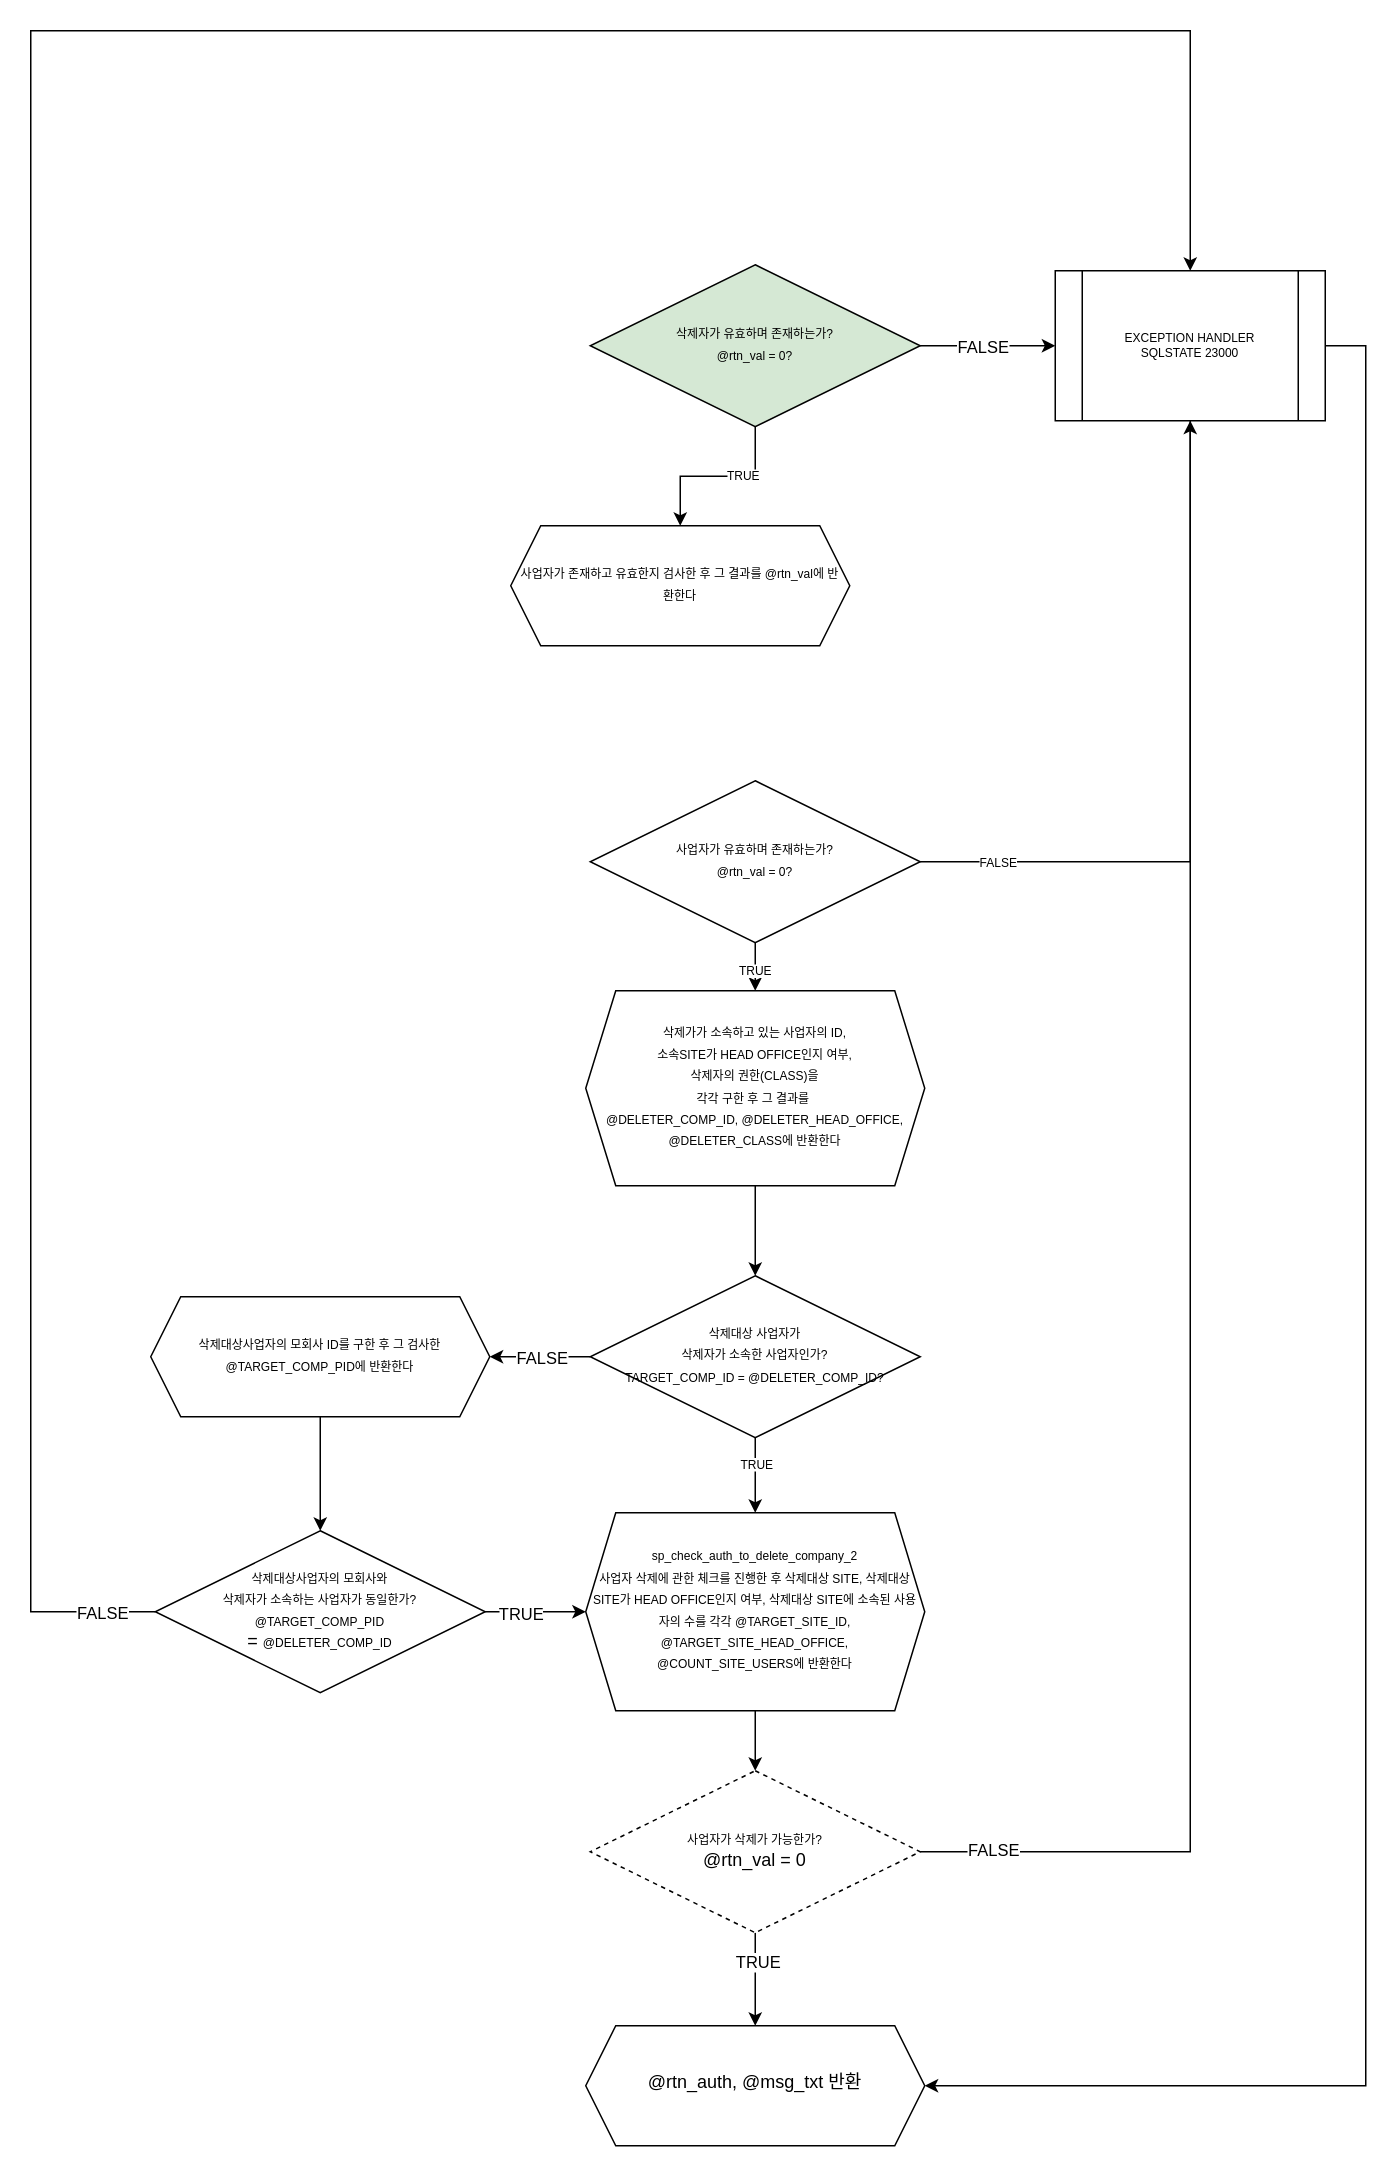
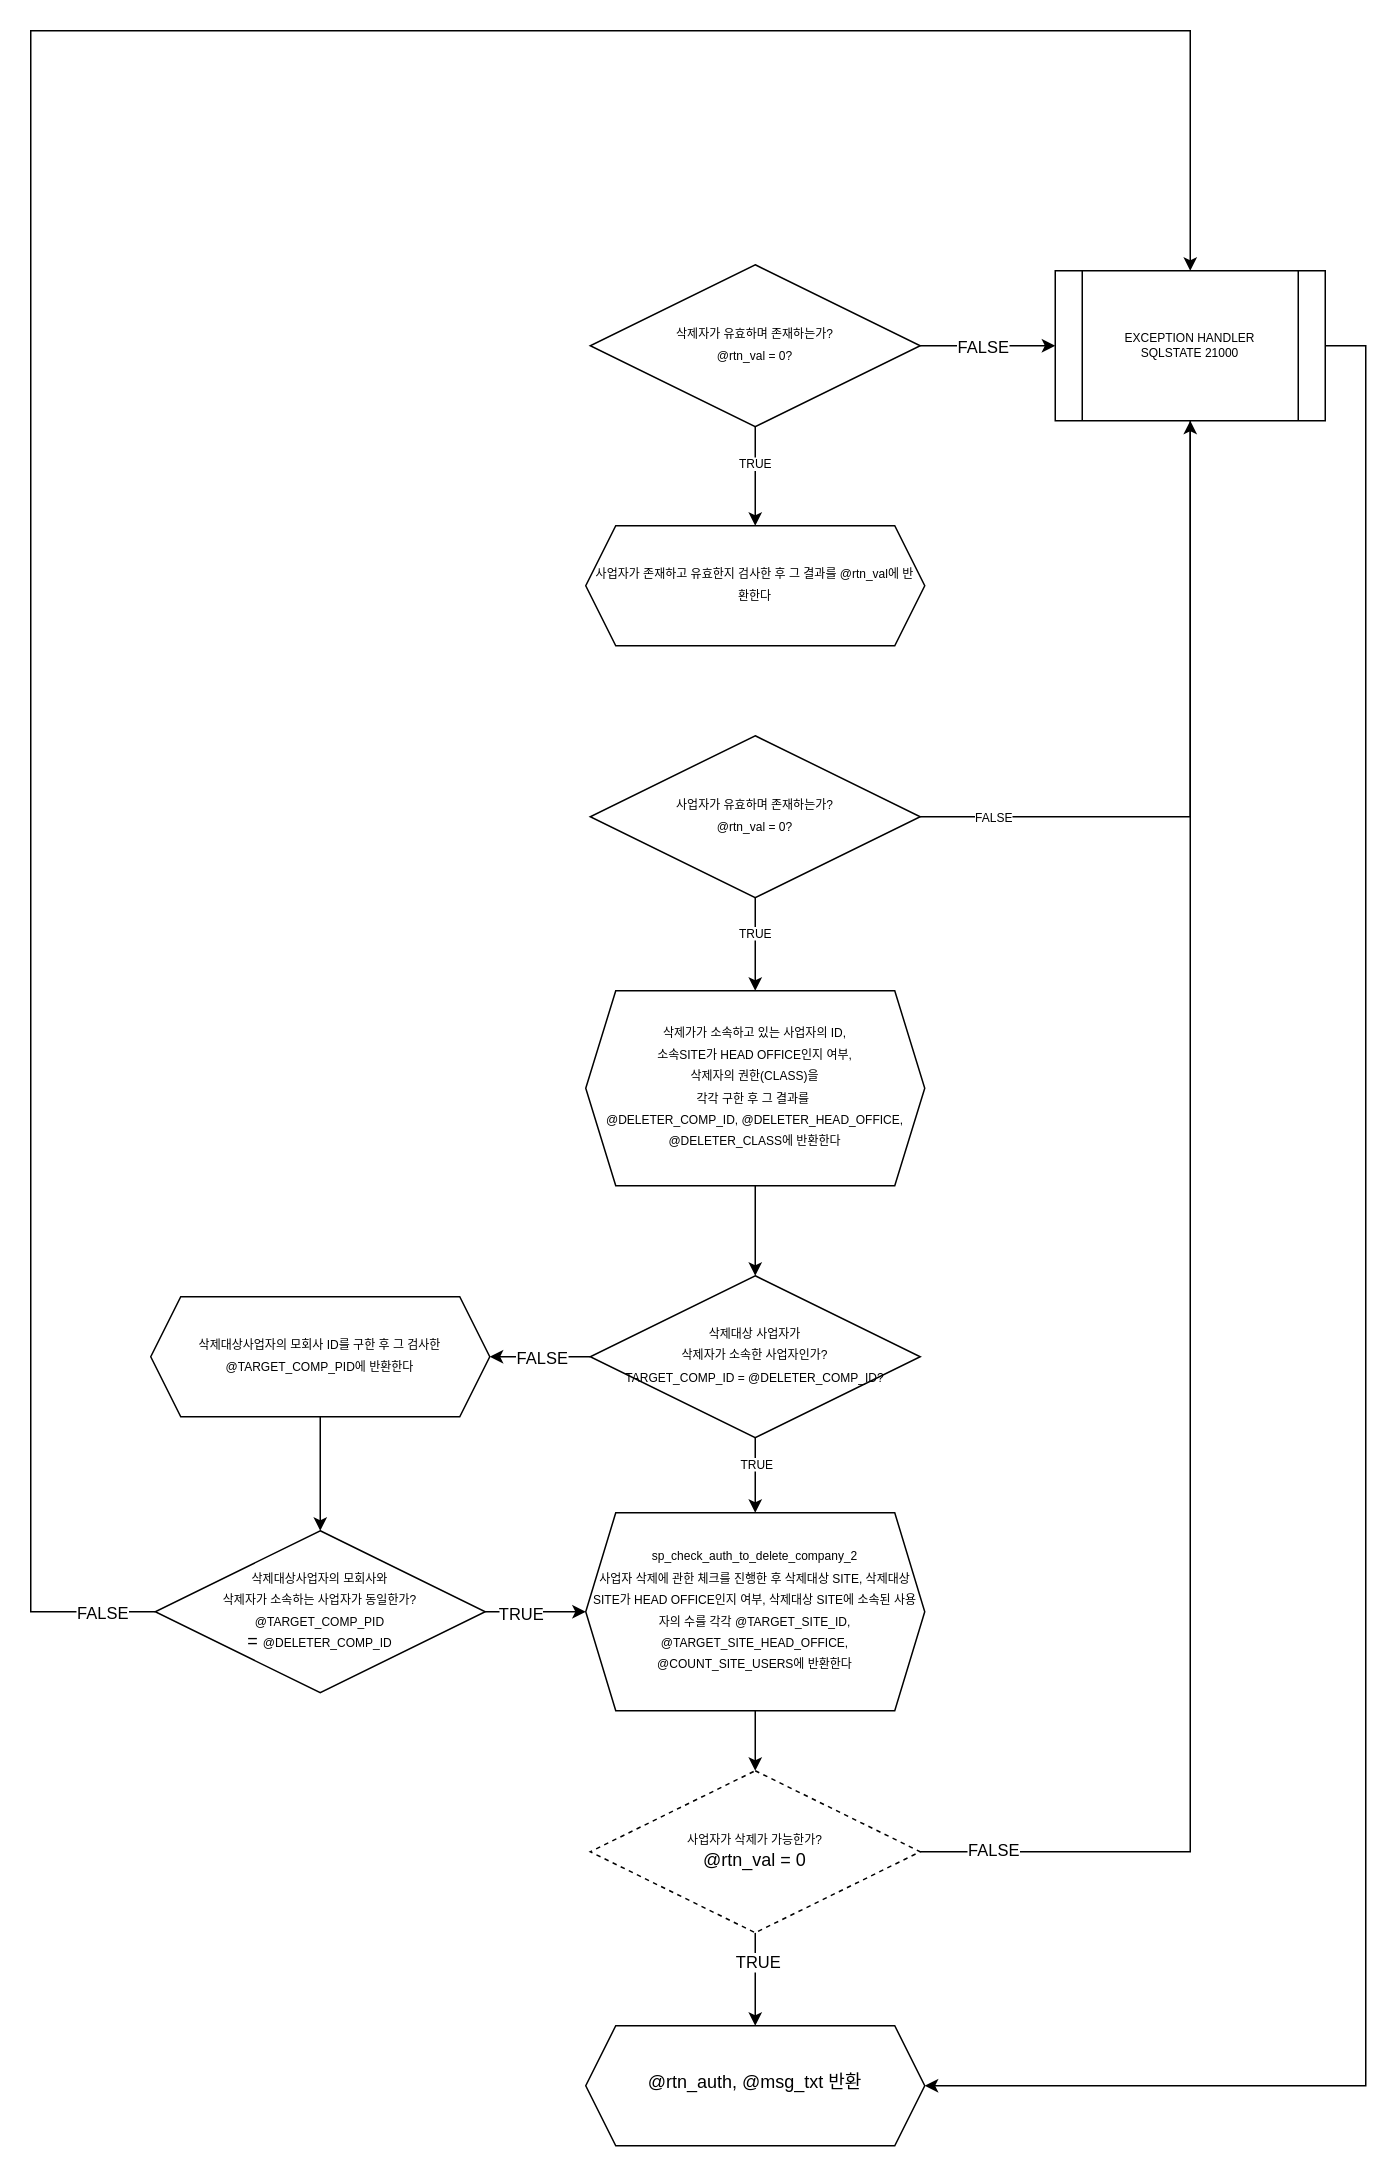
  <mxCell id="0" />
  <mxCell id="1" parent="0" />
  <mxCell id="2" value="" style="edgeStyle=orthogonalEdgeStyle;rounded=0;orthogonalLoop=1;jettySize=auto;html=1;" parent="1" source="6" target="8" edge="1"><mxGeometry relative="1" as="geometry" /></mxCell>
  <mxCell id="3" value="FALSE" style="edgeLabel;html=1;align=center;verticalAlign=middle;resizable=0;points=[];" parent="2" vertex="1" connectable="0"><mxGeometry x="-0.344" relative="1" as="geometry"><mxPoint x="11" as="offset" /></mxGeometry></mxCell>
  <mxCell id="4" value="" style="edgeStyle=orthogonalEdgeStyle;rounded=0;orthogonalLoop=1;jettySize=auto;html=1;fontSize=8;" parent="1" source="6" target="14" edge="1"><mxGeometry relative="1" as="geometry" /></mxCell>
  <mxCell id="5" value="TRUE" style="edgeLabel;html=1;align=center;verticalAlign=middle;resizable=0;points=[];fontSize=8;" parent="4" vertex="1" connectable="0"><mxGeometry x="-0.281" y="-1" relative="1" as="geometry"><mxPoint as="offset" /></mxGeometry></mxCell>
- <mxCell id="6" value="&lt;font&gt;&lt;font style=&quot;font-size: 8px&quot;&gt;&lt;font&gt;삭제자가 유효하며 존재하는가?&lt;br&gt;&lt;/font&gt;@rtn_val = 0?&lt;/font&gt;&lt;br&gt;&lt;/font&gt;" style="rhombus;whiteSpace=wrap;html=1;shadow=0;fontFamily=Helvetica;fontSize=12;align=center;strokeWidth=1;spacing=6;spacingTop=-4;fillColor=#d5e8d4;" parent="1" vertex="1"><mxGeometry x="393" y="176" width="220" height="108" as="geometry" /></mxCell>
+ <mxCell id="6" value="&lt;font&gt;&lt;font style=&quot;font-size: 8px&quot;&gt;&lt;font&gt;삭제자가 유효하며 존재하는가?&lt;br&gt;&lt;/font&gt;@rtn_val = 0?&lt;/font&gt;&lt;br&gt;&lt;/font&gt;" style="rhombus;whiteSpace=wrap;html=1;shadow=0;fontFamily=Helvetica;fontSize=12;align=center;strokeWidth=1;spacing=6;spacingTop=-4;" parent="1" vertex="1"><mxGeometry x="393" y="176" width="220" height="108" as="geometry" /></mxCell>
  <mxCell id="7" style="edgeStyle=orthogonalEdgeStyle;rounded=0;orthogonalLoop=1;jettySize=auto;html=1;entryX=1;entryY=0.5;entryDx=0;entryDy=0;fontSize=8;" parent="1" source="8" target="31" edge="1"><mxGeometry relative="1" as="geometry"><Array as="points"><mxPoint x="910" y="230" /><mxPoint x="910" y="1390" /></Array><mxPoint x="616" y="3220" as="targetPoint" /></mxGeometry></mxCell>
- <mxCell id="8" value="EXCEPTION HANDLER&lt;br&gt;SQLSTATE 23000" style="shape=process;whiteSpace=wrap;html=1;backgroundOutline=1;fontSize=8;" parent="1" vertex="1"><mxGeometry x="703" y="180" width="180" height="100" as="geometry" /></mxCell>
+ <mxCell id="8" value="EXCEPTION HANDLER&lt;br&gt;SQLSTATE 21000" style="shape=process;whiteSpace=wrap;html=1;backgroundOutline=1;fontSize=8;" parent="1" vertex="1"><mxGeometry x="703" y="180" width="180" height="100" as="geometry" /></mxCell>
  <mxCell id="9" style="edgeStyle=orthogonalEdgeStyle;rounded=0;orthogonalLoop=1;jettySize=auto;html=1;entryX=0.5;entryY=1;entryDx=0;entryDy=0;fontSize=8;endArrow=none;" parent="1" source="13" target="8" edge="1"><mxGeometry relative="1" as="geometry" /></mxCell>
  <mxCell id="10" value="FALSE" style="edgeLabel;html=1;align=center;verticalAlign=middle;resizable=0;points=[];fontSize=8;" parent="9" vertex="1" connectable="0"><mxGeometry x="-0.784" relative="1" as="geometry"><mxPoint as="offset" /></mxGeometry></mxCell>
  <mxCell id="11" value="" style="edgeStyle=orthogonalEdgeStyle;rounded=0;orthogonalLoop=1;jettySize=auto;html=1;fontSize=8;" parent="1" source="13" target="16" edge="1"><mxGeometry relative="1" as="geometry" /></mxCell>
  <mxCell id="12" value="TRUE" style="edgeLabel;html=1;align=center;verticalAlign=middle;resizable=0;points=[];fontSize=8;" parent="11" vertex="1" connectable="0"><mxGeometry x="-0.255" y="-1" relative="1" as="geometry"><mxPoint as="offset" /></mxGeometry></mxCell>
- <mxCell id="13" value="&lt;font&gt;&lt;font style=&quot;font-size: 8px&quot;&gt;&lt;font&gt;사업자가 유효하며 존재하는가?&lt;br&gt;&lt;/font&gt;@rtn_val = 0?&lt;/font&gt;&lt;br&gt;&lt;/font&gt;" style="rhombus;whiteSpace=wrap;html=1;shadow=0;fontFamily=Helvetica;fontSize=12;align=center;strokeWidth=1;spacing=6;spacingTop=-4;" parent="1" vertex="1"><mxGeometry x="393" y="520" width="220" height="108" as="geometry" /></mxCell>
- <mxCell id="14" value="&lt;span style=&quot;font-size: 8px&quot;&gt;사업자가 존재하고 유효한지 검사한 후 그 결과를&amp;nbsp;@rtn_val에 반환한다&lt;/span&gt;" style="shape=hexagon;perimeter=hexagonPerimeter2;whiteSpace=wrap;html=1;fixedSize=1;shadow=0;strokeWidth=1;spacing=6;spacingTop=-4;" parent="1" vertex="1"><mxGeometry x="340" y="350" width="226" height="80" as="geometry" /></mxCell>
+ <mxCell id="13" value="&lt;font&gt;&lt;font style=&quot;font-size: 8px&quot;&gt;&lt;font&gt;사업자가 유효하며 존재하는가?&lt;br&gt;&lt;/font&gt;@rtn_val = 0?&lt;/font&gt;&lt;br&gt;&lt;/font&gt;" style="rhombus;whiteSpace=wrap;html=1;shadow=0;fontFamily=Helvetica;fontSize=12;align=center;strokeWidth=1;spacing=6;spacingTop=-4;" parent="1" vertex="1"><mxGeometry x="393" y="490" width="220" height="108" as="geometry" /></mxCell>
+ <mxCell id="14" value="&lt;span style=&quot;font-size: 8px&quot;&gt;사업자가 존재하고 유효한지 검사한 후 그 결과를&amp;nbsp;@rtn_val에 반환한다&lt;/span&gt;" style="shape=hexagon;perimeter=hexagonPerimeter2;whiteSpace=wrap;html=1;fixedSize=1;shadow=0;strokeWidth=1;spacing=6;spacingTop=-4;" parent="1" vertex="1"><mxGeometry x="390" y="350" width="226" height="80" as="geometry" /></mxCell>
  <mxCell id="15" value="" style="edgeStyle=orthogonalEdgeStyle;rounded=0;orthogonalLoop=1;jettySize=auto;html=1;fontSize=8;entryX=0.5;entryY=0;entryDx=0;entryDy=0;" parent="1" source="16" target="21" edge="1"><mxGeometry relative="1" as="geometry"><mxPoint x="530" y="840" as="targetPoint" /></mxGeometry></mxCell>
  <mxCell id="16" value="&lt;span style=&quot;font-size: 8px&quot;&gt;삭제가가 소속하고 있는 사업자의 ID, &lt;br&gt;소속SITE가 HEAD OFFICE인지 여부, &lt;br&gt;삭제자의 권한(CLASS)을 &lt;br&gt;각각 구한 후 그 결과를&amp;nbsp;&lt;br&gt;@DELETER_COMP_ID, @DELETER_HEAD_OFFICE, @DELETER_CLASS에 반환한다&lt;/span&gt;" style="shape=hexagon;perimeter=hexagonPerimeter2;whiteSpace=wrap;html=1;fixedSize=1;shadow=0;strokeWidth=1;spacing=6;spacingTop=-4;" parent="1" vertex="1"><mxGeometry x="390" y="660" width="226" height="130" as="geometry" /></mxCell>
  <mxCell id="17" value="" style="edgeStyle=orthogonalEdgeStyle;rounded=0;orthogonalLoop=1;jettySize=auto;html=1;fontSize=8;entryX=0.5;entryY=0;entryDx=0;entryDy=0;" parent="1" source="21" target="30" edge="1"><mxGeometry relative="1" as="geometry"><mxPoint x="503" y="1020" as="targetPoint" /></mxGeometry></mxCell>
  <mxCell id="18" value="TRUE" style="edgeLabel;html=1;align=center;verticalAlign=middle;resizable=0;points=[];fontSize=8;" parent="17" vertex="1" connectable="0"><mxGeometry x="-0.309" relative="1" as="geometry"><mxPoint as="offset" /></mxGeometry></mxCell>
  <mxCell id="19" value="" style="edgeStyle=orthogonalEdgeStyle;rounded=0;orthogonalLoop=1;jettySize=auto;html=1;" edge="1" parent="1" source="21" target="23"><mxGeometry relative="1" as="geometry" /></mxCell>
  <mxCell id="20" value="FALSE" style="edgeLabel;html=1;align=center;verticalAlign=middle;resizable=0;points=[];" vertex="1" connectable="0" parent="19"><mxGeometry x="0.254" y="-1" relative="1" as="geometry"><mxPoint x="9" y="1" as="offset" /></mxGeometry></mxCell>
  <mxCell id="21" value="&lt;font&gt;&lt;font style=&quot;font-size: 8px&quot;&gt;&lt;font&gt;삭제대상 사업자가 &lt;br&gt;삭제자가 소속한 사업자인가?&lt;br&gt;&lt;/font&gt;&lt;span style=&quot;text-align: left&quot;&gt;TARGET_COMP_ID&lt;/span&gt;&amp;nbsp;= @DELETER_COMP_ID?&lt;/font&gt;&lt;br&gt;&lt;/font&gt;" style="rhombus;whiteSpace=wrap;html=1;shadow=0;fontFamily=Helvetica;fontSize=12;align=center;strokeWidth=1;spacing=6;spacingTop=-4;" parent="1" vertex="1"><mxGeometry x="393" y="850" width="220" height="108" as="geometry" /></mxCell>
  <mxCell id="22" value="" style="edgeStyle=orthogonalEdgeStyle;rounded=0;orthogonalLoop=1;jettySize=auto;html=1;" edge="1" parent="1" source="23" target="28"><mxGeometry relative="1" as="geometry" /></mxCell>
  <mxCell id="23" value="&lt;span style=&quot;font-size: 8px&quot;&gt;삭제대상사업자의 모회사 ID를 구한 후 그 검사한 @TARGET_COMP_PID에 반환한다&lt;br&gt;&lt;/span&gt;" style="shape=hexagon;perimeter=hexagonPerimeter2;whiteSpace=wrap;html=1;fixedSize=1;shadow=0;strokeWidth=1;spacing=6;spacingTop=-4;" vertex="1" parent="1"><mxGeometry x="100" y="864" width="226" height="80" as="geometry" /></mxCell>
  <mxCell id="24" value="" style="edgeStyle=orthogonalEdgeStyle;rounded=0;orthogonalLoop=1;jettySize=auto;html=1;entryX=0;entryY=0.5;entryDx=0;entryDy=0;" edge="1" parent="1" source="28" target="30"><mxGeometry relative="1" as="geometry"><mxPoint x="380" y="1074" as="targetPoint" /></mxGeometry></mxCell>
  <mxCell id="25" value="TRUE" style="edgeLabel;html=1;align=center;verticalAlign=middle;resizable=0;points=[];" vertex="1" connectable="0" parent="24"><mxGeometry x="-0.322" y="-1" relative="1" as="geometry"><mxPoint as="offset" /></mxGeometry></mxCell>
  <mxCell id="26" style="edgeStyle=orthogonalEdgeStyle;rounded=0;orthogonalLoop=1;jettySize=auto;html=1;entryX=0.5;entryY=0;entryDx=0;entryDy=0;" edge="1" parent="1" source="28" target="8"><mxGeometry relative="1" as="geometry"><Array as="points"><mxPoint x="20" y="1074" /><mxPoint x="20" y="20" /><mxPoint x="793" y="20" /></Array></mxGeometry></mxCell>
  <mxCell id="27" value="FALSE" style="edgeLabel;html=1;align=center;verticalAlign=middle;resizable=0;points=[];" vertex="1" connectable="0" parent="26"><mxGeometry x="-0.965" relative="1" as="geometry"><mxPoint as="offset" /></mxGeometry></mxCell>
  <mxCell id="28" value="&lt;font&gt;&lt;span style=&quot;font-size: 8px&quot;&gt;삭제대상사업자의 모회사와 &lt;br&gt;삭제자가 소속하는 사업자가 동일한가?&lt;br&gt;&lt;/span&gt;&lt;span style=&quot;font-size: 8px&quot;&gt;@TARGET_COMP_PID&lt;br&gt;&lt;/span&gt;=&amp;nbsp;&lt;span style=&quot;font-size: 8px&quot;&gt;@DELETER_COMP_ID&lt;/span&gt;&lt;br&gt;&lt;/font&gt;" style="rhombus;whiteSpace=wrap;html=1;shadow=0;fontFamily=Helvetica;fontSize=12;align=center;strokeWidth=1;spacing=6;spacingTop=-4;" vertex="1" parent="1"><mxGeometry x="103" y="1020" width="220" height="108" as="geometry" /></mxCell>
  <mxCell id="29" value="" style="edgeStyle=orthogonalEdgeStyle;rounded=0;orthogonalLoop=1;jettySize=auto;html=1;entryX=0.5;entryY=0;entryDx=0;entryDy=0;" edge="1" parent="1" source="30" target="36"><mxGeometry relative="1" as="geometry" /></mxCell>
  <mxCell id="30" value="&lt;span style=&quot;font-size: 8px&quot;&gt;sp_check_auth_to_delete_company_2&lt;/span&gt;&lt;br&gt;&lt;span style=&quot;font-size: 8px&quot;&gt;사업자 삭제에 관한 체크를 진행한 후 삭제대상 SITE, 삭제대상 SITE가 HEAD OFFICE인지 여부, 삭제대상 SITE에 소속된 사용자의 수를 각각 @TARGET_SITE_ID, @TARGET_SITE_HEAD_OFFICE, @COUNT_SITE_USERS에&lt;/span&gt;&lt;span style=&quot;font-size: 8px&quot;&gt;&amp;nbsp;반환한다&lt;/span&gt;" style="shape=hexagon;perimeter=hexagonPerimeter2;whiteSpace=wrap;html=1;fixedSize=1;shadow=0;strokeWidth=1;spacing=6;spacingTop=-4;" vertex="1" parent="1"><mxGeometry x="390" y="1008" width="226" height="132" as="geometry" /></mxCell>
  <mxCell id="31" value="@rtn_auth, @msg_txt 반환" style="shape=hexagon;perimeter=hexagonPerimeter2;whiteSpace=wrap;html=1;fixedSize=1;shadow=0;strokeWidth=1;spacing=6;spacingTop=-4;" vertex="1" parent="1"><mxGeometry x="390" y="1350" width="226" height="80" as="geometry" /></mxCell>
  <mxCell id="32" value="" style="edgeStyle=orthogonalEdgeStyle;rounded=0;orthogonalLoop=1;jettySize=auto;html=1;" edge="1" parent="1" source="36" target="31"><mxGeometry relative="1" as="geometry" /></mxCell>
  <mxCell id="33" value="TRUE" style="edgeLabel;html=1;align=center;verticalAlign=middle;resizable=0;points=[];" vertex="1" connectable="0" parent="32"><mxGeometry x="-0.382" y="1" relative="1" as="geometry"><mxPoint as="offset" /></mxGeometry></mxCell>
  <mxCell id="34" style="edgeStyle=orthogonalEdgeStyle;rounded=0;orthogonalLoop=1;jettySize=auto;html=1;" edge="1" parent="1" source="36" target="8"><mxGeometry relative="1" as="geometry" /></mxCell>
  <mxCell id="35" value="FALSE" style="edgeLabel;html=1;align=center;verticalAlign=middle;resizable=0;points=[];" vertex="1" connectable="0" parent="34"><mxGeometry x="-0.915" y="2" relative="1" as="geometry"><mxPoint as="offset" /></mxGeometry></mxCell>
  <mxCell id="36" value="&lt;font&gt;&lt;span style=&quot;font-size: 8px&quot;&gt;사업자가 삭제가 가능한가?&lt;br&gt;&lt;/span&gt;@rtn_val = 0&lt;br&gt;&lt;/font&gt;" style="rhombus;whiteSpace=wrap;html=1;shadow=0;fontFamily=Helvetica;fontSize=12;align=center;strokeWidth=1;spacing=6;spacingTop=-4;dashed=1;" vertex="1" parent="1"><mxGeometry x="393" y="1180" width="220" height="108" as="geometry" /></mxCell>
